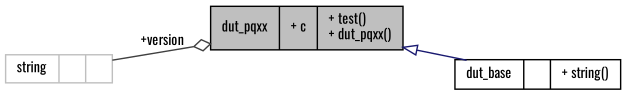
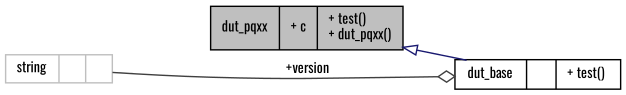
  digraph {
    fontname=Oswald
    rankdir=LR
    node [color=black fillcolor=white fontname=Oswald fontsize=10 shape=record style=filled]
    edge [fontname=Oswald fontsize=10 labelfontname=Helvetica labelfontsize=10 style=solid]
    n1 [fillcolor=grey75 fontcolor=black height=0.2 label="{dut_pqxx\n|+ c\l|+ test()\l+ dut_pqxx()\l}" width=0.4]
-   n2 [height=0.2 label="{dut_base\n||+ string()\l}" width=0.4]
+   n2 [height=0.2 label="{dut_base\n||+ test()\l}" width=0.4]
    n3 [color=grey75 height=0.2 label="{string\n||}" width=0.4]
    n1 -> n2 [arrowtail=onormal color=midnightblue dir=back]
-   n3 -> n1 [arrowhead=odiamond color=grey25 label=" +version"]
+   n3 -> n2 [arrowhead=odiamond color=grey25 label=" +version"]
  }
